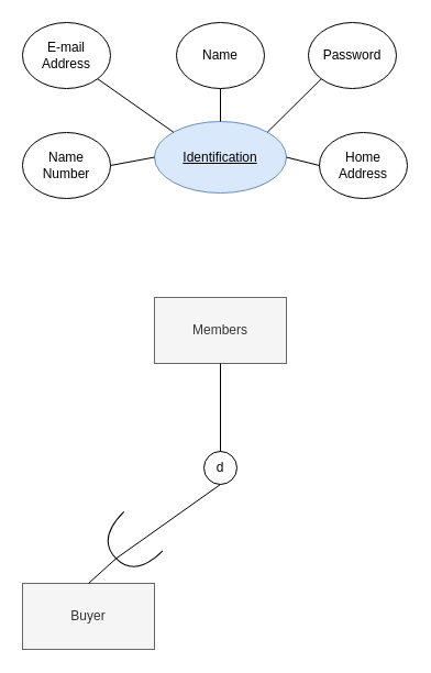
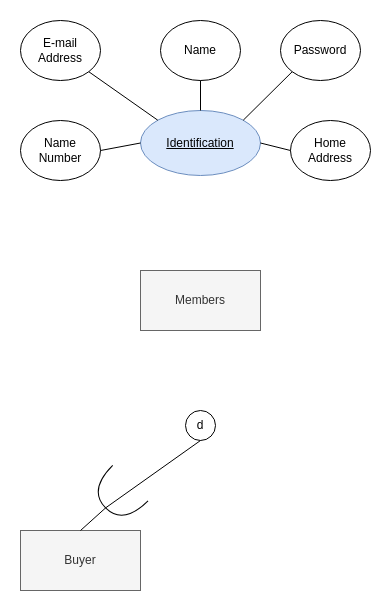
  <mxCell id="0" />
  <mxCell id="1" parent="0" />
  <mxCell id="2" value="Members" style="rounded=0;whiteSpace=wrap;html=1;fillColor=#f5f5f5;fontColor=#333333;strokeColor=#666666;" vertex="1" parent="1"><mxGeometry x="140" y="270" width="120" height="60" as="geometry" /></mxCell>
  <mxCell id="3" value="&lt;u&gt;Identification&lt;/u&gt;" style="ellipse;whiteSpace=wrap;html=1;fillColor=#dae8fc;strokeColor=#6c8ebf;" vertex="1" parent="1"><mxGeometry x="140" y="110" width="120" height="65" as="geometry" /></mxCell>
  <mxCell id="4" value="Name" style="ellipse;whiteSpace=wrap;html=1;" vertex="1" parent="1"><mxGeometry x="160" y="20" width="80" height="60" as="geometry" /></mxCell>
  <mxCell id="5" value="E-mail Address" style="ellipse;whiteSpace=wrap;html=1;" vertex="1" parent="1"><mxGeometry x="20" y="20" width="80" height="60" as="geometry" /></mxCell>
  <mxCell id="6" value="Password" style="ellipse;whiteSpace=wrap;html=1;" vertex="1" parent="1"><mxGeometry x="280" y="20" width="80" height="60" as="geometry" /></mxCell>
  <mxCell id="7" value="Home Address" style="ellipse;whiteSpace=wrap;html=1;" vertex="1" parent="1"><mxGeometry x="290" y="120" width="80" height="60" as="geometry" /></mxCell>
  <mxCell id="8" value="Name Number" style="ellipse;whiteSpace=wrap;html=1;" vertex="1" parent="1"><mxGeometry x="20" y="120" width="80" height="60" as="geometry" /></mxCell>
  <mxCell id="9" value="" style="endArrow=none;html=1;rounded=0;exitX=1;exitY=0.5;exitDx=0;exitDy=0;entryX=0;entryY=0.5;entryDx=0;entryDy=0;" edge="1" parent="1" source="8" target="3"><mxGeometry width="50" height="50" relative="1" as="geometry"><mxPoint x="360" y="240" as="sourcePoint" /><mxPoint x="410" y="190" as="targetPoint" /></mxGeometry></mxCell>
  <mxCell id="10" value="" style="endArrow=none;html=1;rounded=0;exitX=1;exitY=1;exitDx=0;exitDy=0;entryX=0;entryY=0;entryDx=0;entryDy=0;" edge="1" parent="1" source="5" target="3"><mxGeometry width="50" height="50" relative="1" as="geometry"><mxPoint x="360" y="240" as="sourcePoint" /><mxPoint x="410" y="190" as="targetPoint" /></mxGeometry></mxCell>
  <mxCell id="11" value="" style="endArrow=none;html=1;rounded=0;exitX=0.5;exitY=1;exitDx=0;exitDy=0;entryX=0.5;entryY=0;entryDx=0;entryDy=0;" edge="1" parent="1" source="4" target="3"><mxGeometry width="50" height="50" relative="1" as="geometry"><mxPoint x="360" y="240" as="sourcePoint" /><mxPoint x="410" y="190" as="targetPoint" /></mxGeometry></mxCell>
  <mxCell id="12" value="" style="endArrow=none;html=1;rounded=0;exitX=0;exitY=1;exitDx=0;exitDy=0;entryX=1;entryY=0;entryDx=0;entryDy=0;" edge="1" parent="1" source="6" target="3"><mxGeometry width="50" height="50" relative="1" as="geometry"><mxPoint x="360" y="240" as="sourcePoint" /><mxPoint x="410" y="190" as="targetPoint" /></mxGeometry></mxCell>
  <mxCell id="13" value="" style="endArrow=none;html=1;rounded=0;exitX=1;exitY=0.5;exitDx=0;exitDy=0;entryX=0;entryY=0.5;entryDx=0;entryDy=0;" edge="1" parent="1" source="3" target="7"><mxGeometry width="50" height="50" relative="1" as="geometry"><mxPoint x="360" y="240" as="sourcePoint" /><mxPoint x="410" y="190" as="targetPoint" /></mxGeometry></mxCell>
  <mxCell id="14" value="d" style="ellipse;whiteSpace=wrap;html=1;aspect=fixed;" vertex="1" parent="1"><mxGeometry x="185" y="410" width="30" height="30" as="geometry" /></mxCell>
- <mxCell id="15" value="" style="endArrow=none;html=1;rounded=0;exitX=0.5;exitY=1;exitDx=0;exitDy=0;entryX=0.5;entryY=0;entryDx=0;entryDy=0;" edge="1" parent="1" source="2" target="14"><mxGeometry width="50" height="50" relative="1" as="geometry"><mxPoint x="360" y="370" as="sourcePoint" /><mxPoint x="410" y="320" as="targetPoint" /></mxGeometry></mxCell>
  <mxCell id="16" value="Buyer" style="rounded=0;whiteSpace=wrap;html=1;fillColor=#f5f5f5;fontColor=#333333;strokeColor=#666666;" vertex="1" parent="1"><mxGeometry x="20" y="530" width="120" height="60" as="geometry" /></mxCell>
  <mxCell id="17" value="" style="endArrow=none;html=1;rounded=0;exitX=1;exitY=0.5;exitDx=0;exitDy=0;entryX=0.5;entryY=0;entryDx=0;entryDy=0;startArrow=none;exitPerimeter=0;" edge="1" parent="1" source="18" target="16"><mxGeometry width="50" height="50" relative="1" as="geometry"><mxPoint x="360" y="560" as="sourcePoint" /><mxPoint x="410" y="510" as="targetPoint" /></mxGeometry></mxCell>
  <mxCell id="18" value="" style="shape=requiredInterface;html=1;verticalLabelPosition=bottom;sketch=0;rotation=135;" vertex="1" parent="1"><mxGeometry x="100" y="470" width="35" height="50" as="geometry" /></mxCell>
  <mxCell id="19" value="" style="endArrow=none;html=1;rounded=0;exitX=0.5;exitY=1;exitDx=0;exitDy=0;entryX=1;entryY=0.5;entryDx=0;entryDy=0;entryPerimeter=0;" edge="1" parent="1" source="14" target="18"><mxGeometry width="50" height="50" relative="1" as="geometry"><mxPoint x="200" y="440" as="sourcePoint" /><mxPoint x="67.5" y="630" as="targetPoint" /></mxGeometry></mxCell>
